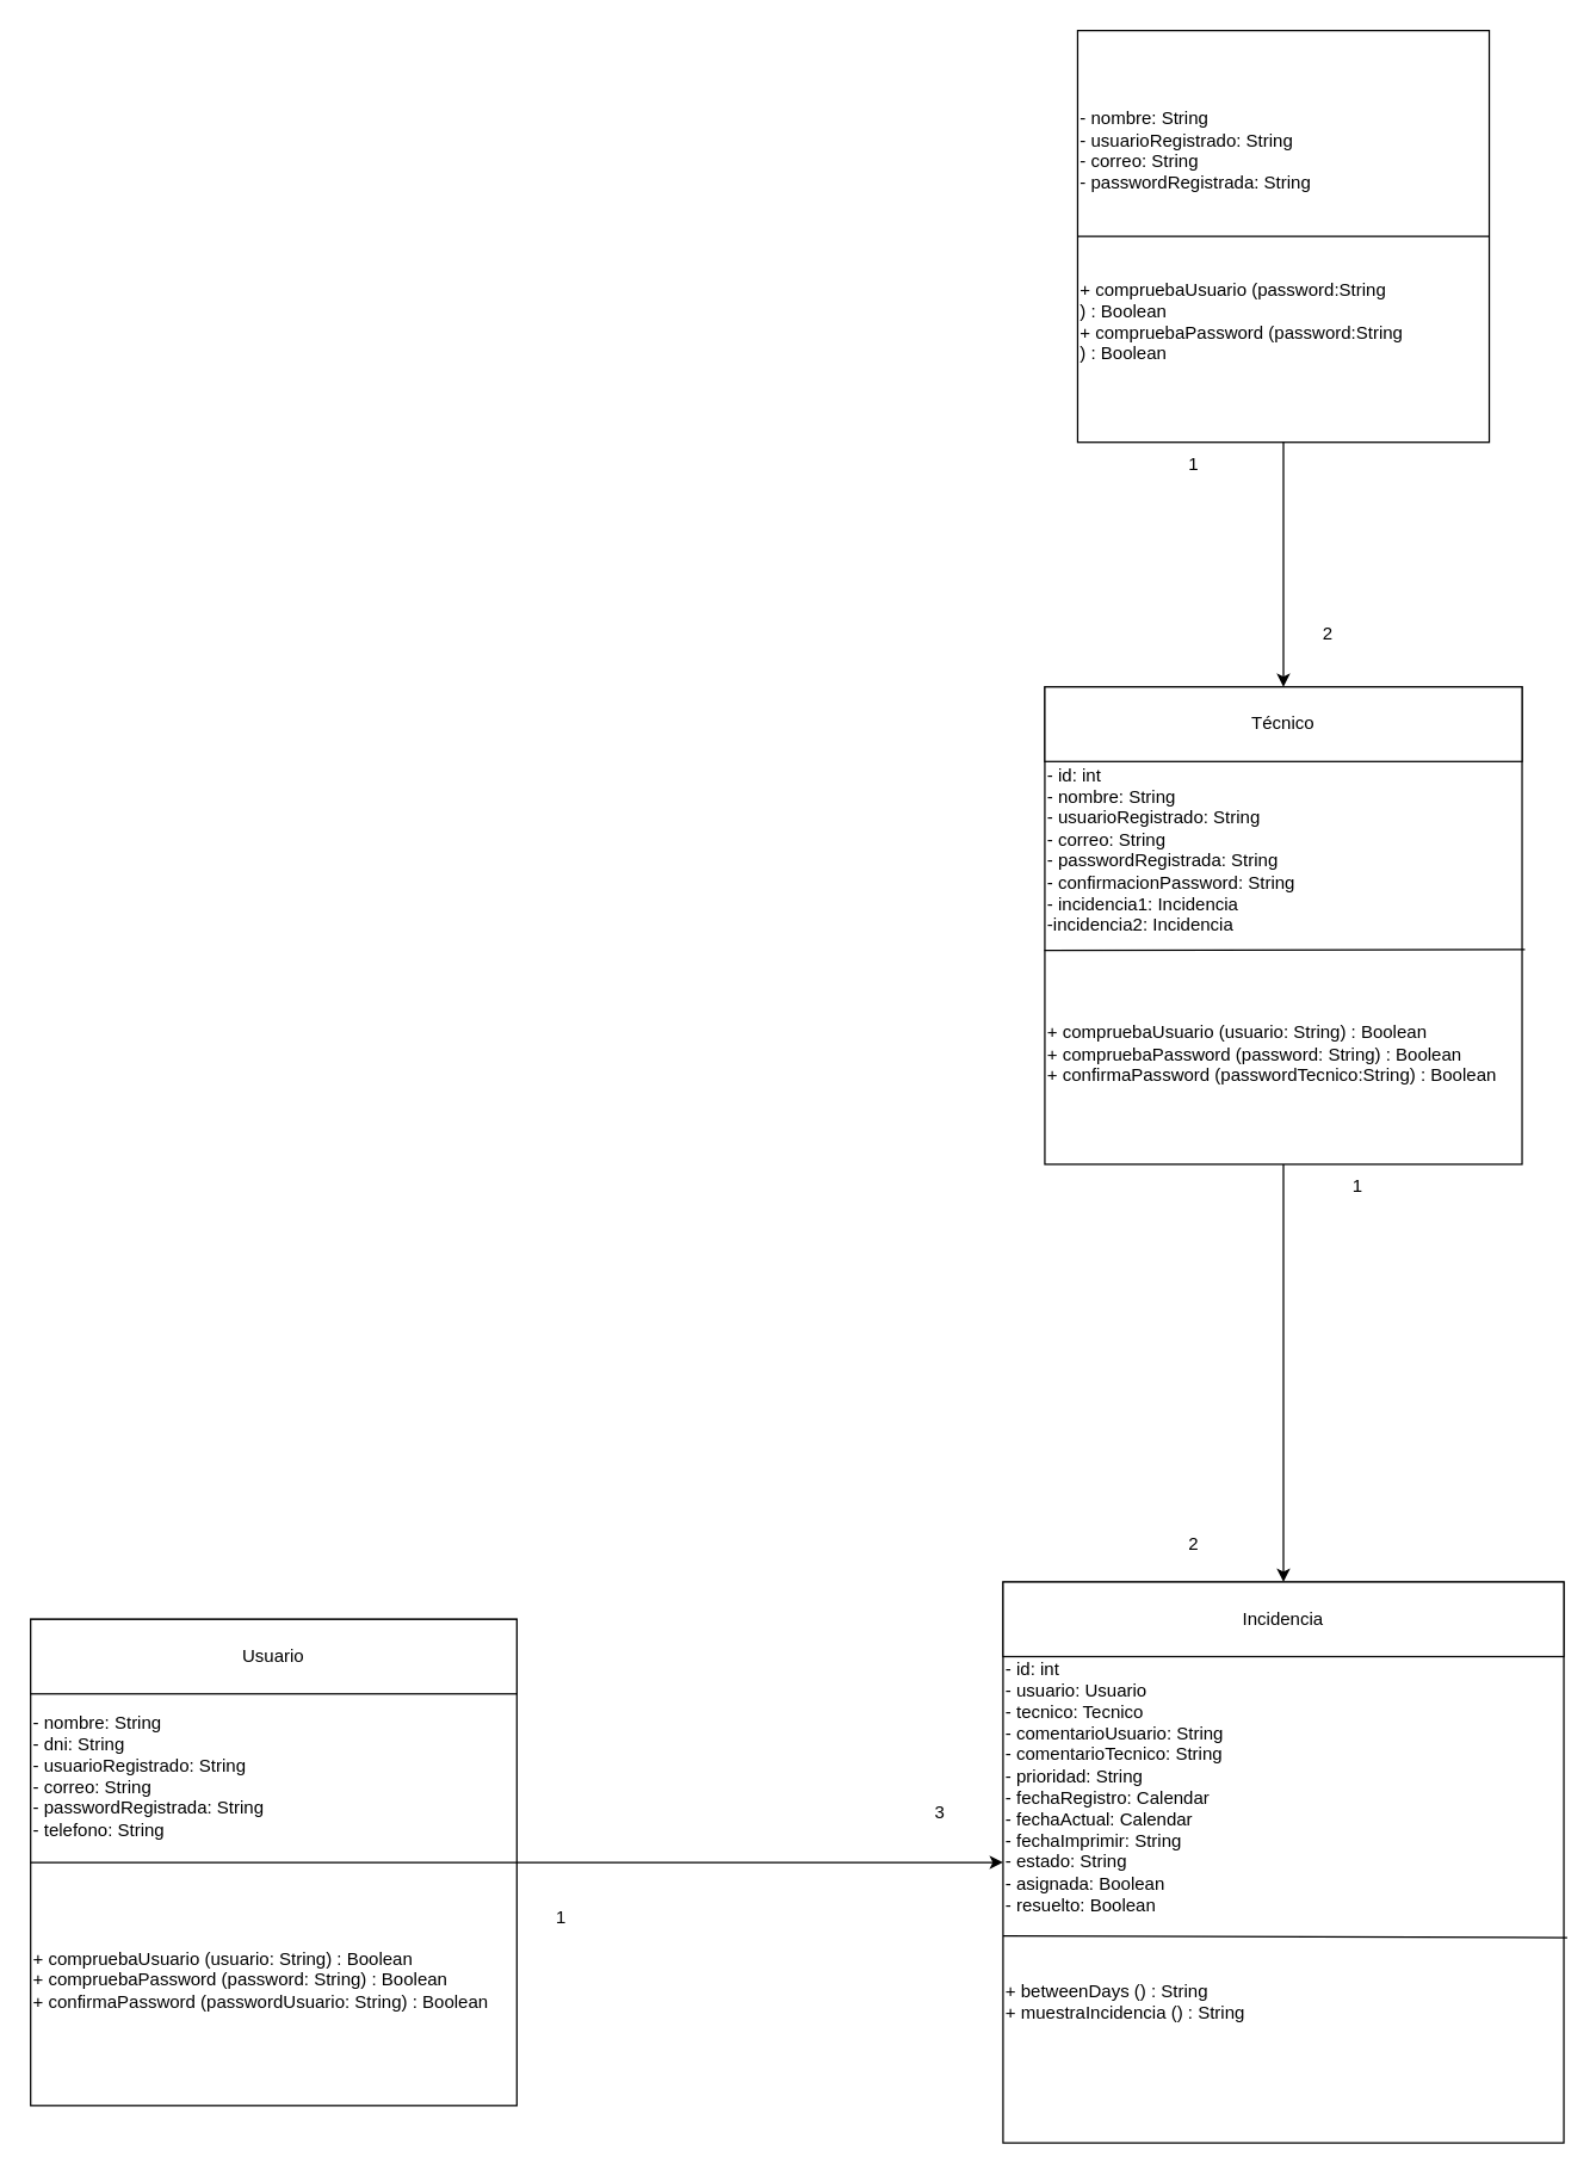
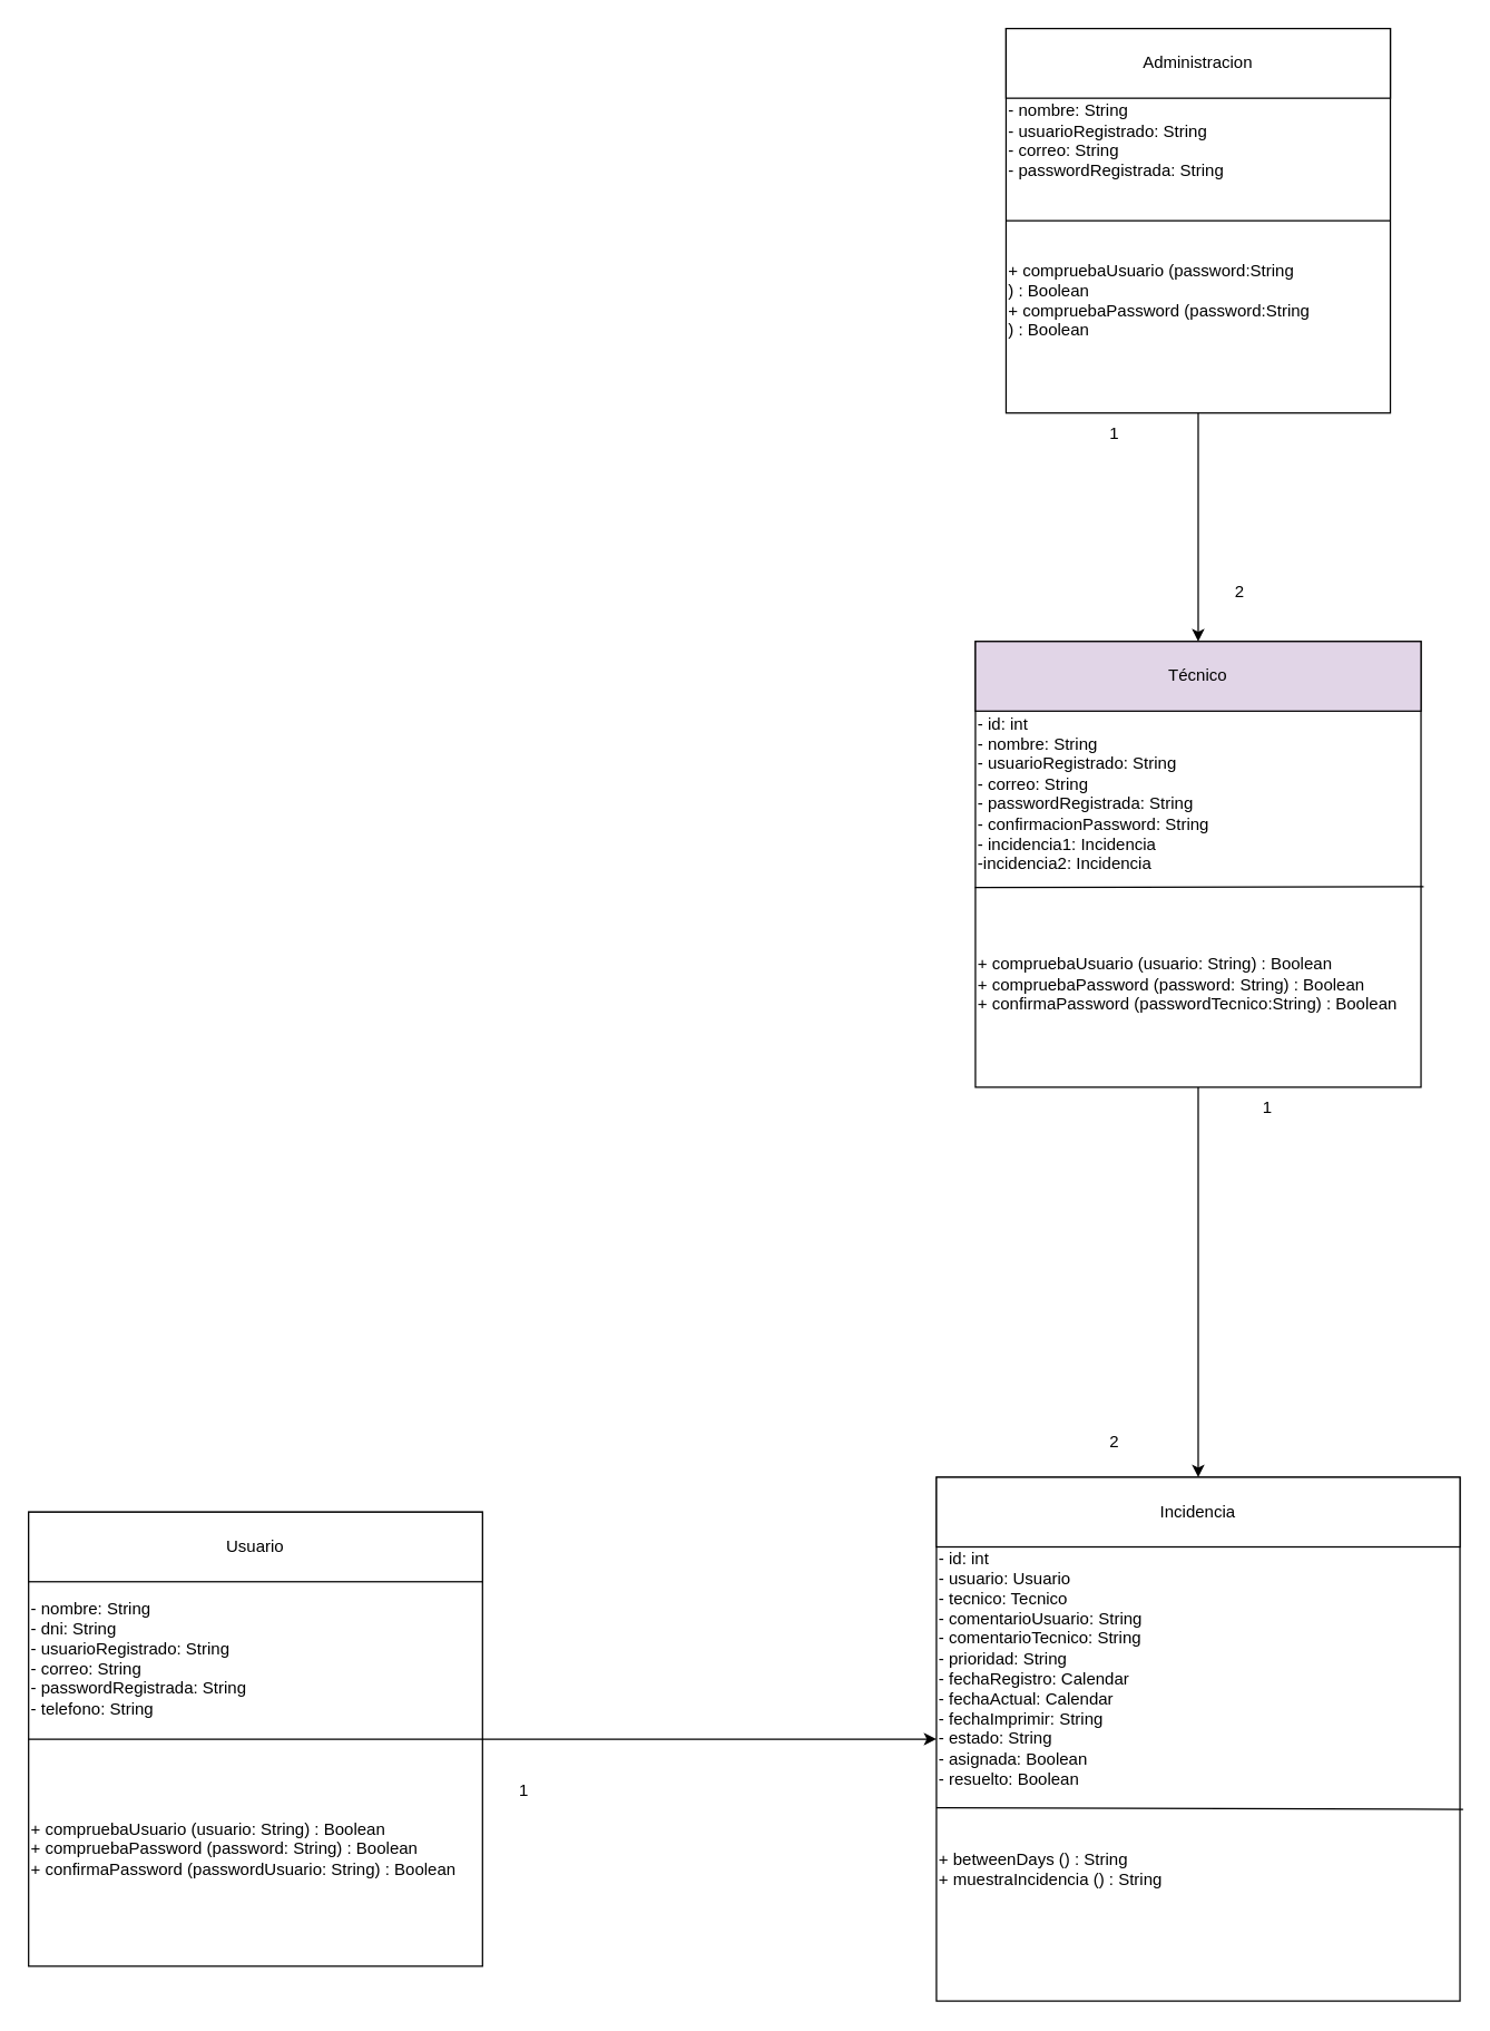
  <mxCell id="0" />
  <mxCell id="1" parent="0" />
  <mxCell id="2" value="- nombre: String&lt;br&gt;- dni: String&lt;br&gt;- usuarioRegistrado: String&lt;br&gt;- correo: String&lt;br&gt;- passwordRegistrada: String&lt;br&gt;- telefono: String&lt;br&gt;&lt;br&gt;&lt;br&gt;&lt;br&gt;&lt;br&gt;&lt;br&gt;+ compruebaUsuario (usuario: String) : Boolean&lt;br&gt;+ compruebaPassword (password: String) : Boolean&lt;br&gt;+ confirmaPassword (passwordUsuario: String) : Boolean" style="whiteSpace=wrap;html=1;aspect=fixed;align=left;" parent="1" vertex="1"><mxGeometry x="20" y="1085" width="326" height="326" as="geometry" /></mxCell>
  <mxCell id="3" value="Usuario" style="rounded=0;whiteSpace=wrap;html=1;" parent="1" vertex="1"><mxGeometry x="20" y="1085" width="326" height="50" as="geometry" /></mxCell>
  <mxCell id="4" value="" style="endArrow=none;html=1;rounded=0;entryX=0;entryY=0.5;entryDx=0;entryDy=0;exitX=1;exitY=0.5;exitDx=0;exitDy=0;" parent="1" source="2" target="2" edge="1"><mxGeometry width="50" height="50" relative="1" as="geometry"><mxPoint x="580" y="640" as="sourcePoint" /><mxPoint x="630" y="590" as="targetPoint" /></mxGeometry></mxCell>
  <mxCell id="5" value="- id: int&lt;br&gt;- nombre: String&lt;br&gt;- usuarioRegistrado: String&lt;br&gt;- correo: String&lt;br&gt;- passwordRegistrada: String&lt;br&gt;- confirmacionPassword: String&lt;br&gt;- incidencia1: Incidencia&lt;br&gt;-incidencia2: Incidencia&lt;br&gt;&lt;br&gt;&lt;br&gt;&lt;br&gt;&lt;br&gt;+ compruebaUsuario (usuario: String) : Boolean&lt;br&gt;+ compruebaPassword (password: String) : Boolean&lt;br&gt;+ confirmaPassword (passwordTecnico:String) : Boolean&amp;nbsp;" style="whiteSpace=wrap;html=1;aspect=fixed;align=left;" parent="1" vertex="1"><mxGeometry x="700" y="460" width="320" height="320" as="geometry" /></mxCell>
- <mxCell id="6" value="Técnico" style="rounded=0;whiteSpace=wrap;html=1;" parent="1" vertex="1"><mxGeometry x="700" y="460" width="320" height="50" as="geometry" /></mxCell>
+ <mxCell id="6" value="Técnico" style="rounded=0;whiteSpace=wrap;html=1;fillColor=#e1d5e7;" parent="1" vertex="1"><mxGeometry x="700" y="460" width="320" height="50" as="geometry" /></mxCell>
  <mxCell id="7" value="" style="endArrow=none;html=1;rounded=0;entryX=1.006;entryY=0.55;entryDx=0;entryDy=0;entryPerimeter=0;exitX=-0.001;exitY=0.552;exitDx=0;exitDy=0;exitPerimeter=0;" parent="1" source="5" target="5" edge="1"><mxGeometry width="50" height="50" relative="1" as="geometry"><mxPoint x="580" y="630" as="sourcePoint" /><mxPoint x="630" y="580" as="targetPoint" /></mxGeometry></mxCell>
  <mxCell id="8" value="- nombre: String&lt;br&gt;- usuarioRegistrado: String&lt;br&gt;- correo: String&lt;br&gt;- passwordRegistrada: String&lt;br&gt;&lt;br&gt;&lt;br&gt;&lt;br&gt;&lt;br&gt;+ compruebaUsuario (password:String&lt;br&gt;) : Boolean&lt;br&gt;+ compruebaPassword (password:String&lt;br&gt;) : Boolean" style="whiteSpace=wrap;html=1;aspect=fixed;align=left;" parent="1" vertex="1"><mxGeometry x="722" y="20" width="276" height="276" as="geometry" /></mxCell>
+ <mxCell id="9" value="Administracion" style="rounded=0;whiteSpace=wrap;html=1;" parent="1" vertex="1"><mxGeometry x="722" y="20" width="276" height="50" as="geometry" /></mxCell>
  <mxCell id="10" value="- id: int&lt;br&gt;- usuario: Usuario&lt;br&gt;- tecnico: Tecnico&lt;br&gt;- comentarioUsuario: String&lt;br&gt;- comentarioTecnico: String&lt;br&gt;- prioridad: String&lt;br&gt;- fechaRegistro: Calendar&lt;br&gt;- fechaActual: Calendar&lt;br&gt;- fechaImprimir: String&lt;br&gt;- estado: String&lt;br&gt;- asignada: Boolean&lt;br&gt;- resuelto: Boolean&lt;br&gt;&lt;br&gt;&lt;br&gt;&lt;br&gt;+ betweenDays () : String&lt;br&gt;+ muestraIncidencia () : String&lt;br&gt;&lt;br&gt;&amp;nbsp;" style="whiteSpace=wrap;html=1;aspect=fixed;align=left;" parent="1" vertex="1"><mxGeometry x="672" y="1060" width="376" height="376" as="geometry" /></mxCell>
  <mxCell id="11" value="" style="endArrow=none;html=1;rounded=0;entryX=1.006;entryY=0.634;entryDx=0;entryDy=0;entryPerimeter=0;exitX=0;exitY=0.631;exitDx=0;exitDy=0;exitPerimeter=0;" parent="1" source="10" target="10" edge="1"><mxGeometry width="50" height="50" relative="1" as="geometry"><mxPoint x="530" y="1080" as="sourcePoint" /><mxPoint x="580" y="1030" as="targetPoint" /></mxGeometry></mxCell>
  <mxCell id="12" value="Incidencia" style="rounded=0;whiteSpace=wrap;html=1;" parent="1" vertex="1"><mxGeometry x="672" y="1060" width="376" height="50" as="geometry" /></mxCell>
  <mxCell id="13" value="" style="endArrow=classic;html=1;rounded=0;exitX=0.5;exitY=1;exitDx=0;exitDy=0;entryX=0.5;entryY=0;entryDx=0;entryDy=0;" parent="1" source="8" target="6" edge="1"><mxGeometry width="50" height="50" relative="1" as="geometry"><mxPoint x="530" y="480" as="sourcePoint" /><mxPoint x="920" y="400" as="targetPoint" /><Array as="points"><mxPoint x="860" y="360" /><mxPoint x="860" y="400" /></Array></mxGeometry></mxCell>
  <mxCell id="14" value="" style="endArrow=classic;html=1;rounded=0;exitX=1;exitY=0.5;exitDx=0;exitDy=0;entryX=0;entryY=0.5;entryDx=0;entryDy=0;" parent="1" source="2" target="10" edge="1"><mxGeometry width="50" height="50" relative="1" as="geometry"><mxPoint x="530" y="680" as="sourcePoint" /><mxPoint x="640" y="860" as="targetPoint" /><Array as="points"><mxPoint x="440" y="1248" /><mxPoint x="548" y="1248" /></Array></mxGeometry></mxCell>
  <mxCell id="15" value="" style="endArrow=classic;html=1;rounded=0;exitX=0.5;exitY=1;exitDx=0;exitDy=0;entryX=0.5;entryY=0;entryDx=0;entryDy=0;" parent="1" source="5" target="12" edge="1"><mxGeometry width="50" height="50" relative="1" as="geometry"><mxPoint x="530" y="880" as="sourcePoint" /><mxPoint x="690" y="860" as="targetPoint" /><Array as="points"><mxPoint x="860" y="860" /><mxPoint x="860" y="890" /></Array></mxGeometry></mxCell>
  <mxCell id="16" value="1" style="text;html=1;strokeColor=none;fillColor=none;align=center;verticalAlign=middle;whiteSpace=wrap;rounded=0;" parent="1" vertex="1"><mxGeometry x="770" y="296" width="60" height="30" as="geometry" /></mxCell>
  <mxCell id="17" value="1" style="text;html=1;strokeColor=none;fillColor=none;align=center;verticalAlign=middle;whiteSpace=wrap;rounded=0;" parent="1" vertex="1"><mxGeometry x="346" y="1270" width="60" height="30" as="geometry" /></mxCell>
  <mxCell id="18" value="1" style="text;html=1;strokeColor=none;fillColor=none;align=center;verticalAlign=middle;whiteSpace=wrap;rounded=0;" parent="1" vertex="1"><mxGeometry x="880" y="780" width="60" height="30" as="geometry" /></mxCell>
  <mxCell id="19" value="2" style="text;html=1;strokeColor=none;fillColor=none;align=center;verticalAlign=middle;whiteSpace=wrap;rounded=0;" parent="1" vertex="1"><mxGeometry x="860" y="410" width="60" height="30" as="geometry" /></mxCell>
- <mxCell id="20" value="3" style="text;html=1;strokeColor=none;fillColor=none;align=center;verticalAlign=middle;whiteSpace=wrap;rounded=0;" parent="1" vertex="1"><mxGeometry x="600" y="1200" width="60" height="30" as="geometry" /></mxCell>
  <mxCell id="21" value="2" style="text;html=1;strokeColor=none;fillColor=none;align=center;verticalAlign=middle;whiteSpace=wrap;rounded=0;" parent="1" vertex="1"><mxGeometry x="770" y="1020" width="60" height="30" as="geometry" /></mxCell>
  <mxCell id="22" value="" style="endArrow=none;html=1;rounded=0;entryX=1;entryY=0.5;entryDx=0;entryDy=0;exitX=0;exitY=0.5;exitDx=0;exitDy=0;" parent="1" source="8" target="8" edge="1"><mxGeometry width="50" height="50" relative="1" as="geometry"><mxPoint x="530" y="180" as="sourcePoint" /><mxPoint x="580" y="130" as="targetPoint" /></mxGeometry></mxCell>
